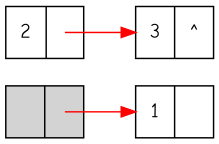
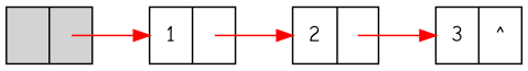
  digraph {
    fontname="Comic Neue"
    rankdir=LR
    node [fontname="Comic Neue" shape=record tailclip=false]
    edge [color=red fontname="Comic Neue" headport=data tailclip=false tailport="ref:c"]
    n1 [label="{ <data> | <ref>  }" style=filled]
    n2 [label="{ <data> 1| <ref>  }"]
    n3 [label="{ <data> 2| <ref>  }"]
    n4 [label="{ <data> 3 | ^ }"]
    n1 -> n2
+   n2 -> n3
    n3 -> n4
  }
